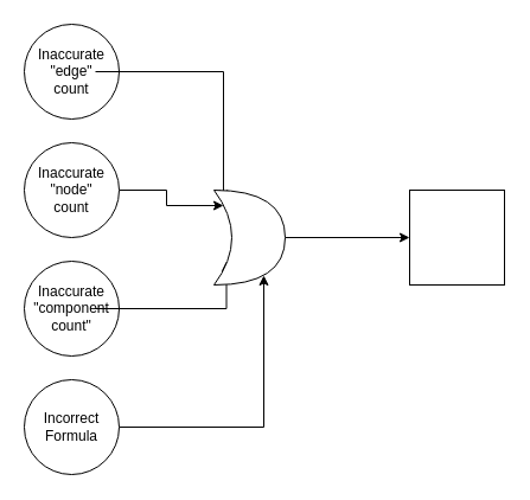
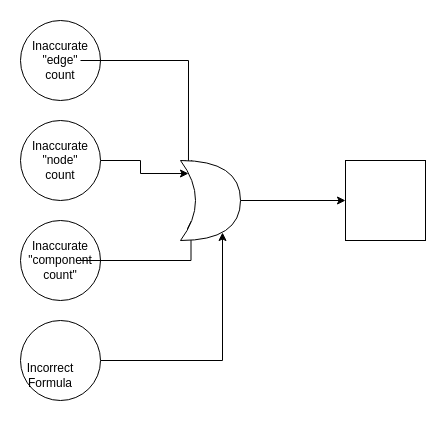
  <mxCell id="0" />
  <mxCell id="1" parent="0" />
  <mxCell id="2" value="" style="ellipse;whiteSpace=wrap;html=1;aspect=fixed;" vertex="1" parent="1"><mxGeometry x="20" y="20" width="80" height="80" as="geometry" /></mxCell>
  <mxCell id="3" style="edgeStyle=orthogonalEdgeStyle;rounded=0;orthogonalLoop=1;jettySize=auto;html=1;entryX=0.133;entryY=0.163;entryDx=0;entryDy=0;entryPerimeter=0;" edge="1" parent="1" source="4" target="15"><mxGeometry relative="1" as="geometry" /></mxCell>
  <mxCell id="4" value="" style="ellipse;whiteSpace=wrap;html=1;aspect=fixed;" vertex="1" parent="1"><mxGeometry x="20" y="120" width="80" height="80" as="geometry" /></mxCell>
  <mxCell id="5" value="" style="ellipse;whiteSpace=wrap;html=1;aspect=fixed;" vertex="1" parent="1"><mxGeometry x="20" y="220" width="80" height="80" as="geometry" /></mxCell>
  <mxCell id="6" style="edgeStyle=orthogonalEdgeStyle;rounded=0;orthogonalLoop=1;jettySize=auto;html=1;entryX=0.133;entryY=0.104;entryDx=0;entryDy=0;entryPerimeter=0;" edge="1" parent="1" source="7" target="15"><mxGeometry relative="1" as="geometry" /></mxCell>
  <mxCell id="7" value="Inaccurate &quot;edge&quot; count" style="text;html=1;strokeColor=none;fillColor=none;align=center;verticalAlign=middle;whiteSpace=wrap;rounded=0;" vertex="1" parent="1"><mxGeometry x="40" y="50" width="40" height="20" as="geometry" /></mxCell>
  <mxCell id="8" value="Inaccurate &quot;node&quot; count" style="text;html=1;strokeColor=none;fillColor=none;align=center;verticalAlign=middle;whiteSpace=wrap;rounded=0;" vertex="1" parent="1"><mxGeometry x="40" y="150" width="40" height="20" as="geometry" /></mxCell>
  <mxCell id="9" style="edgeStyle=orthogonalEdgeStyle;rounded=0;orthogonalLoop=1;jettySize=auto;html=1;entryX=0.175;entryY=0.75;entryDx=0;entryDy=0;entryPerimeter=0;" edge="1" parent="1" source="10" target="15"><mxGeometry relative="1" as="geometry" /></mxCell>
  <mxCell id="10" value="Inaccurate &quot;component count&quot;" style="text;html=1;strokeColor=none;fillColor=none;align=center;verticalAlign=middle;whiteSpace=wrap;rounded=0;" vertex="1" parent="1"><mxGeometry x="40" y="250" width="40" height="20" as="geometry" /></mxCell>
  <mxCell id="11" style="edgeStyle=orthogonalEdgeStyle;rounded=0;orthogonalLoop=1;jettySize=auto;html=1;entryX=0.7;entryY=0.9;entryDx=0;entryDy=0;entryPerimeter=0;" edge="1" parent="1" source="12" target="15"><mxGeometry relative="1" as="geometry" /></mxCell>
  <mxCell id="12" value="" style="ellipse;whiteSpace=wrap;html=1;aspect=fixed;" vertex="1" parent="1"><mxGeometry x="20" y="320" width="80" height="80" as="geometry" /></mxCell>
- <mxCell id="13" value="Incorrect Formula" style="text;html=1;strokeColor=none;fillColor=none;align=center;verticalAlign=middle;whiteSpace=wrap;rounded=0;" vertex="1" parent="1"><mxGeometry x="40" y="350" width="40" height="20" as="geometry" /></mxCell>
+ <mxCell id="13" value="Incorrect Formula" style="text;html=1;strokeColor=none;fillColor=none;align=center;verticalAlign=middle;whiteSpace=wrap;rounded=0;" vertex="1" parent="1"><mxGeometry x="30" y="365" width="40" height="20" as="geometry" /></mxCell>
  <mxCell id="14" style="edgeStyle=orthogonalEdgeStyle;rounded=0;orthogonalLoop=1;jettySize=auto;html=1;entryX=0;entryY=0.5;entryDx=0;entryDy=0;" edge="1" parent="1" source="15" target="16"><mxGeometry relative="1" as="geometry" /></mxCell>
  <mxCell id="15" value="" style="shape=xor;whiteSpace=wrap;html=1;" vertex="1" parent="1"><mxGeometry x="180" y="160" width="60" height="80" as="geometry" /></mxCell>
  <mxCell id="16" value="" style="whiteSpace=wrap;html=1;aspect=fixed;" vertex="1" parent="1"><mxGeometry x="345" y="160" width="80" height="80" as="geometry" /></mxCell>
